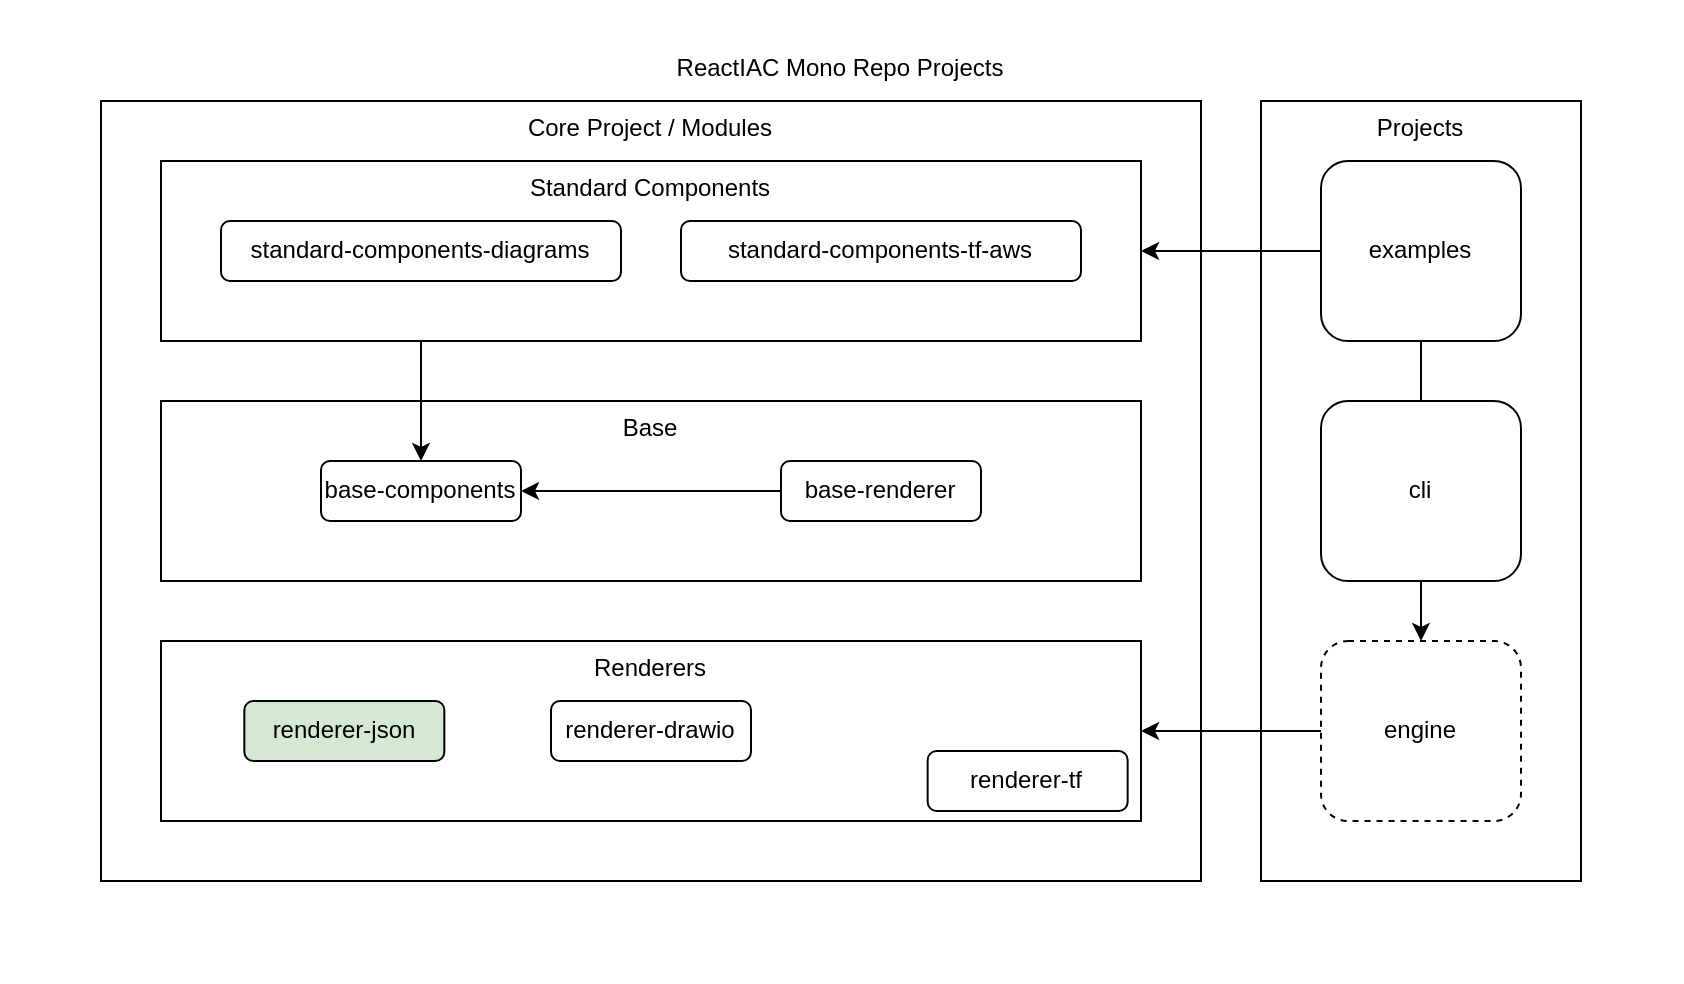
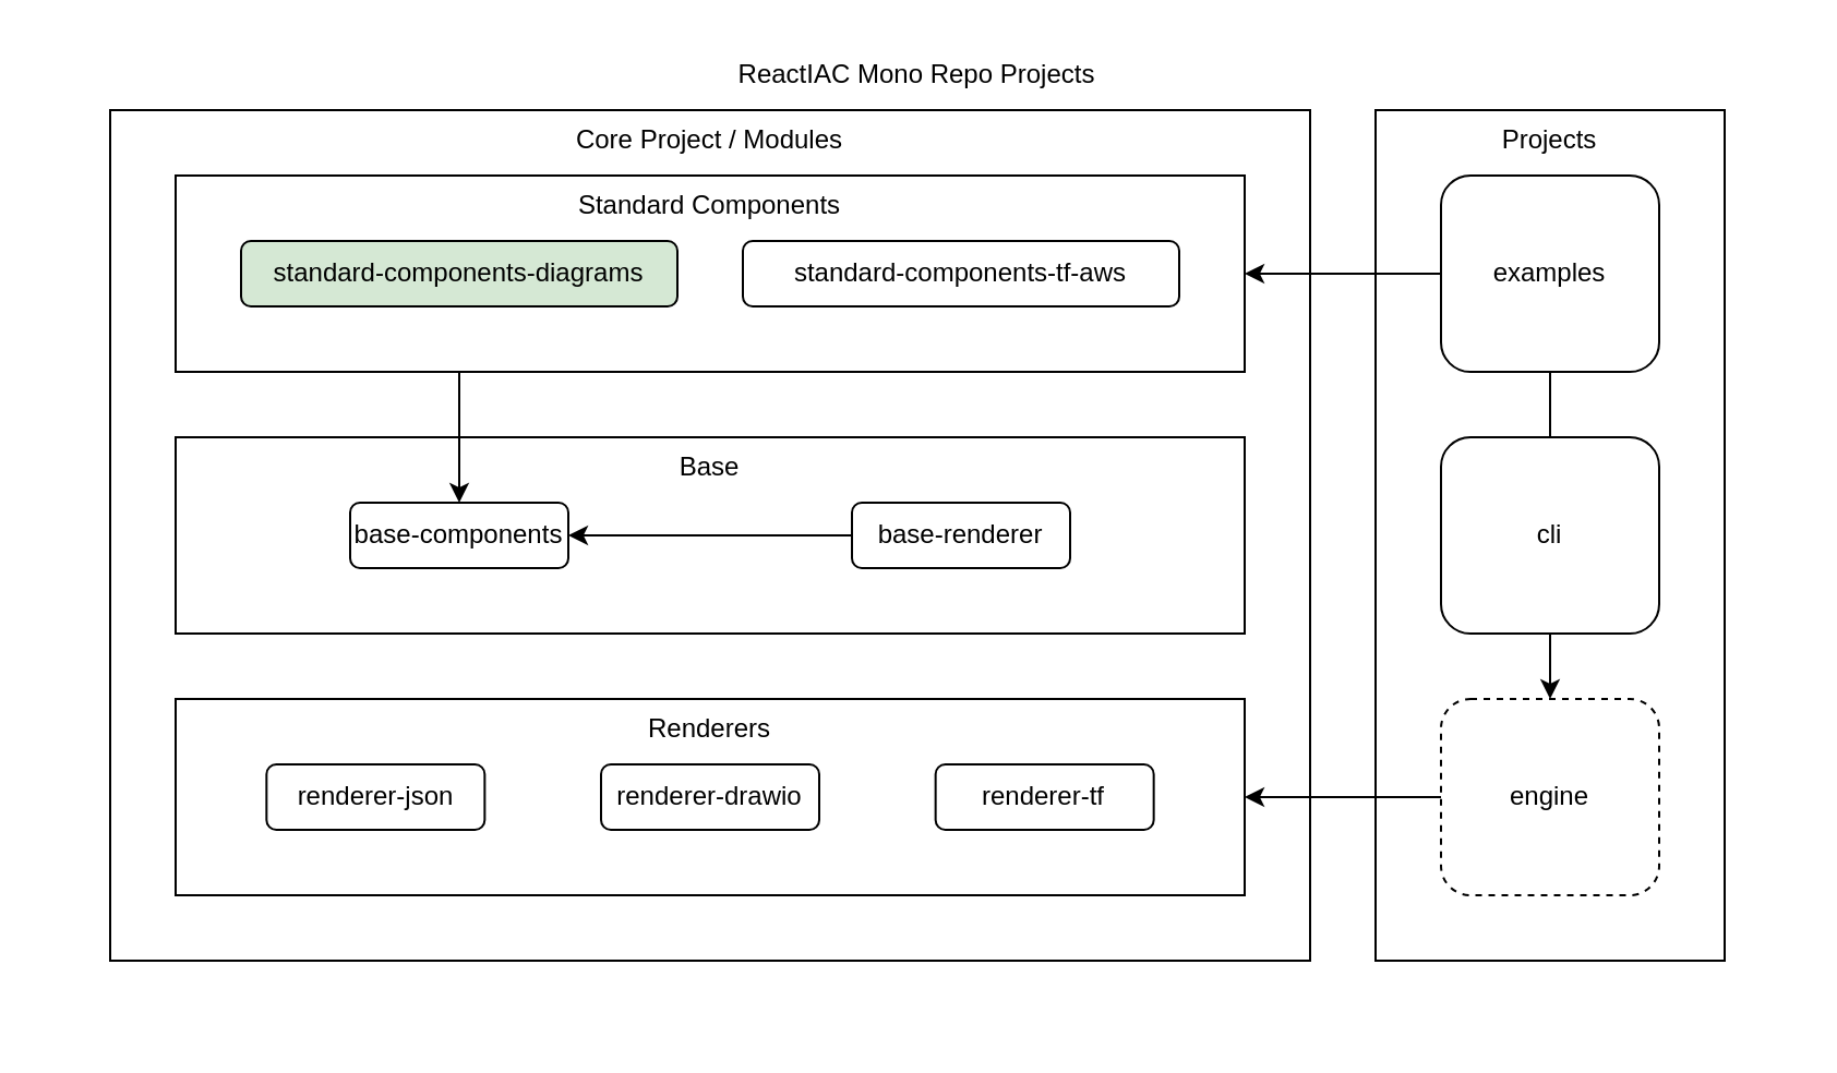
  <mxCell id="0" />
  <mxCell id="1" parent="0" />
  <mxCell style="align=center;strokeColor=none;verticalAlign=top;aspect=fixed" id="2" parent="1" value="ReactIAC Mono Repo Projects" vertex="1"><mxGeometry as="geometry" width="800" height="450" x="20" y="20" /></mxCell>
  <mxCell style="align=center;spacingLeft=5;spacingRight=5;spacingBottom=5;verticalAlign=top;aspect=fixed" id="3" parent="2" value="Core Project / Modules" vertex="1"><mxGeometry as="geometry" width="550" height="390" x="30" y="30" /></mxCell>
  <mxCell style="align=center;spacingLeft=5;spacingRight=5;spacingBottom=5;verticalAlign=top;aspect=fixed" id="4" parent="3" value="Standard Components" vertex="1"><mxGeometry as="geometry" width="490" height="90" x="30" y="30" /></mxCell>
- <mxCell style="rounded=1;whiteSpace=wrap;verticalAlign=middle;align=center" id="5" parent="4" value="standard-components-diagrams" vertex="1"><mxGeometry width="200" height="30" as="geometry" x="30" y="30" /></mxCell>
+ <mxCell style="rounded=1;whiteSpace=wrap;verticalAlign=middle;align=center;fillColor=#d5e8d4;" id="5" parent="4" value="standard-components-diagrams" vertex="1"><mxGeometry width="200" height="30" as="geometry" x="30" y="30" /></mxCell>
  <mxCell style="rounded=1;whiteSpace=wrap;verticalAlign=middle;align=center" id="6" parent="4" value="standard-components-tf-aws" vertex="1"><mxGeometry width="200" height="30" as="geometry" x="260" y="30" /></mxCell>
  <mxCell style="align=center;spacingLeft=5;spacingRight=5;spacingBottom=5;verticalAlign=top;aspect=fixed" id="7" parent="3" value="Base" vertex="1"><mxGeometry as="geometry" width="490" height="90" x="30" y="150" /></mxCell>
  <mxCell style="rounded=1;whiteSpace=wrap;verticalAlign=middle;align=center" id="8" parent="7" value="base-components" vertex="1"><mxGeometry width="100" height="30" as="geometry" x="80" y="30" /></mxCell>
  <mxCell style="rounded=1;whiteSpace=wrap;verticalAlign=middle;align=center" id="9" parent="7" value="base-renderer" vertex="1"><mxGeometry width="100" height="30" as="geometry" x="310" y="30" /></mxCell>
  <mxCell style="align=center;spacingLeft=5;spacingRight=5;spacingBottom=5;verticalAlign=top;aspect=fixed" id="10" parent="3" value="Renderers" vertex="1"><mxGeometry as="geometry" width="490" height="90" x="30" y="270" /></mxCell>
- <mxCell style="rounded=1;whiteSpace=wrap;verticalAlign=middle;align=center;fillColor=#d5e8d4;" id="11" parent="10" value="renderer-json" vertex="1"><mxGeometry width="100" height="30" as="geometry" x="41.667" y="30" /></mxCell>
+ <mxCell style="rounded=1;whiteSpace=wrap;verticalAlign=middle;align=center" id="11" parent="10" value="renderer-json" vertex="1"><mxGeometry width="100" height="30" as="geometry" x="41.667" y="30" /></mxCell>
  <mxCell style="rounded=1;whiteSpace=wrap;verticalAlign=middle;align=center" id="12" parent="10" value="renderer-drawio" vertex="1"><mxGeometry width="100" height="30" as="geometry" x="195" y="30" /></mxCell>
- <mxCell style="rounded=1;whiteSpace=wrap;verticalAlign=middle;align=center" id="13" parent="10" value="renderer-tf" vertex="1"><mxGeometry x="383.333" y="55" width="100" height="30" as="geometry" /></mxCell>
+ <mxCell style="rounded=1;whiteSpace=wrap;verticalAlign=middle;align=center" id="13" parent="10" value="renderer-tf" vertex="1"><mxGeometry width="100" height="30" as="geometry" x="348.333" y="30" /></mxCell>
  <mxCell style="align=center;spacingLeft=5;spacingRight=5;spacingBottom=5;verticalAlign=top;aspect=fixed" id="14" parent="2" value="Projects" vertex="1"><mxGeometry as="geometry" width="160" height="390" x="610" y="30" /></mxCell>
  <mxCell style="rounded=1;whiteSpace=wrap;verticalAlign=middle;align=center" id="15" parent="14" value="examples" vertex="1"><mxGeometry width="100" height="90" as="geometry" x="30" y="30" /></mxCell>
  <mxCell style="rounded=1;whiteSpace=wrap;verticalAlign=middle;align=center" id="16" parent="14" value="cli" vertex="1"><mxGeometry width="100" height="90" as="geometry" x="30" y="150" /></mxCell>
  <mxCell style="rounded=1;whiteSpace=wrap;verticalAlign=middle;align=center;dashed=1;" id="17" parent="14" value="engine" vertex="1"><mxGeometry width="100" height="90" as="geometry" x="30" y="270" /></mxCell>
  <mxCell id="18" source="4" target="8" parent="1" edge="1" style="rounded=1;orthogonalLoop=1;jettySize=auto;html=1;edgeStyle=orthogonalEdgeStyle"><mxGeometry relative="1" as="geometry"><Array as="points"><mxPoint x="210" y="200" /><mxPoint x="210" y="200" /></Array></mxGeometry></mxCell>
  <mxCell id="19" source="9" target="8" parent="1" edge="1" style="rounded=1;orthogonalLoop=1;jettySize=auto;html=1;edgeStyle=orthogonalEdgeStyle"><mxGeometry relative="1" as="geometry"><Array as="points"><mxPoint x="325" y="245" /><mxPoint x="325" y="245" /></Array></mxGeometry></mxCell>
  <mxCell id="20" source="10" target="12" parent="1" edge="1" style="rounded=1;orthogonalLoop=1;jettySize=auto;html=1;edgeStyle=elbowEdgeStyle;"><mxGeometry relative="1" as="geometry" /></mxCell>
  <mxCell id="21" source="15" target="4" parent="1" edge="1" style="rounded=1;orthogonalLoop=1;jettySize=auto;html=1;edgeStyle=orthogonalEdgeStyle"><mxGeometry relative="1" as="geometry"><Array as="points"><mxPoint x="615" y="125" /><mxPoint x="615" y="125" /></Array></mxGeometry></mxCell>
  <mxCell id="22" source="16" target="15" parent="1" edge="1" style="rounded=1;orthogonalLoop=1;jettySize=auto;html=1;edgeStyle=orthogonalEdgeStyle;endArrow=none;"><mxGeometry relative="1" as="geometry"><Array as="points"><mxPoint x="710" y="185" /><mxPoint x="710" y="185" /></Array></mxGeometry></mxCell>
  <mxCell id="23" source="17" target="10" parent="1" edge="1" style="rounded=1;orthogonalLoop=1;jettySize=auto;html=1;edgeStyle=orthogonalEdgeStyle"><mxGeometry relative="1" as="geometry"><Array as="points"><mxPoint x="615" y="365" /><mxPoint x="615" y="365" /></Array></mxGeometry></mxCell>
  <mxCell id="24" source="16" target="17" parent="1" edge="1" style="rounded=1;orthogonalLoop=1;jettySize=auto;html=1;edgeStyle=orthogonalEdgeStyle"><mxGeometry relative="1" as="geometry"><Array as="points"><mxPoint x="710" y="305" /><mxPoint x="710" y="305" /></Array></mxGeometry></mxCell>
